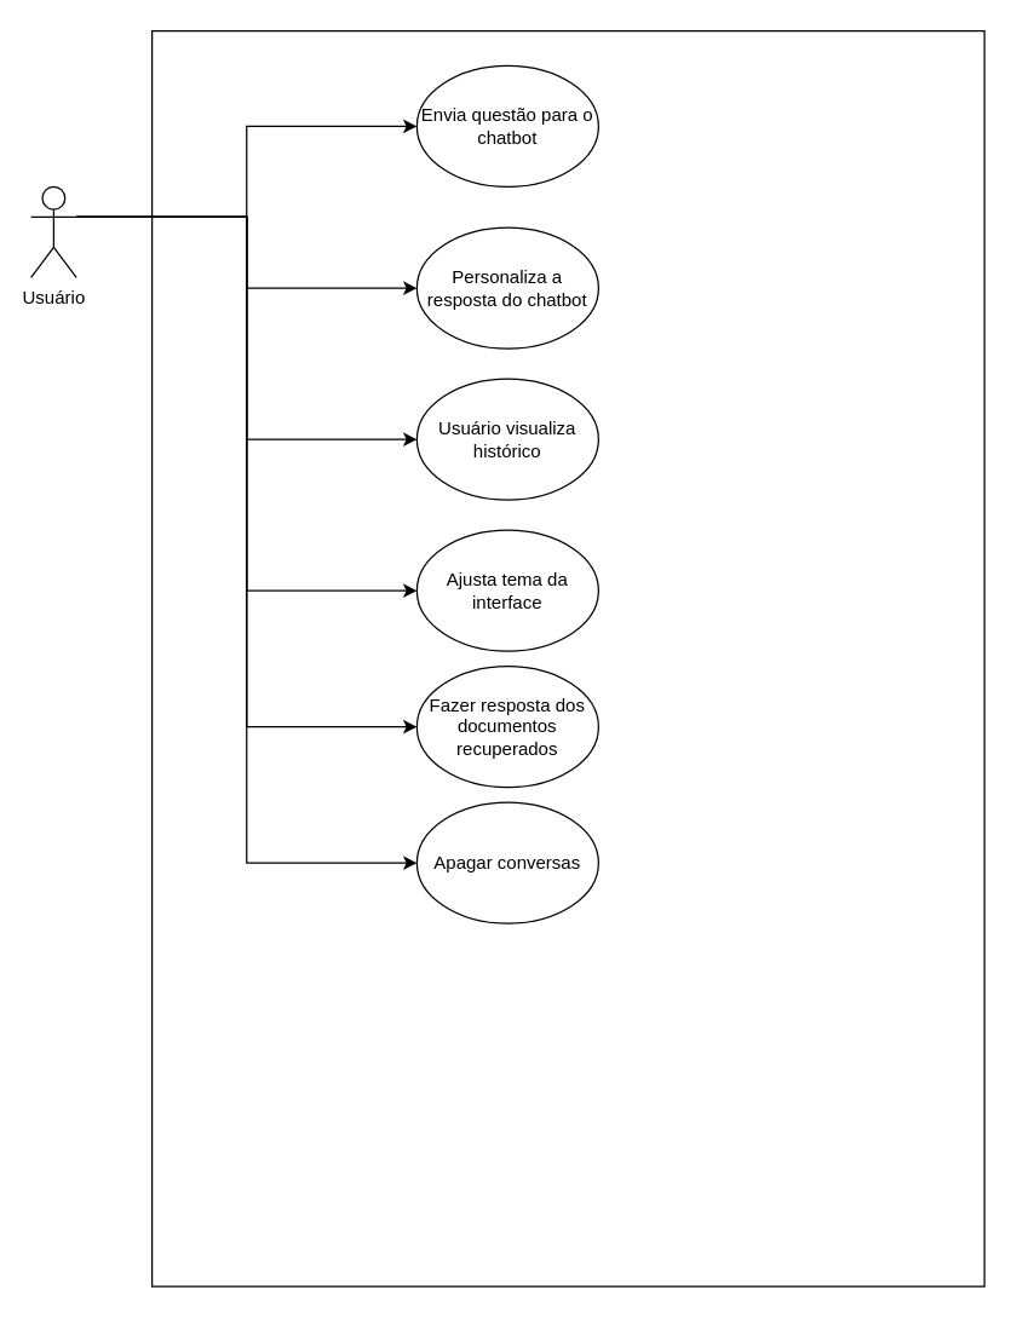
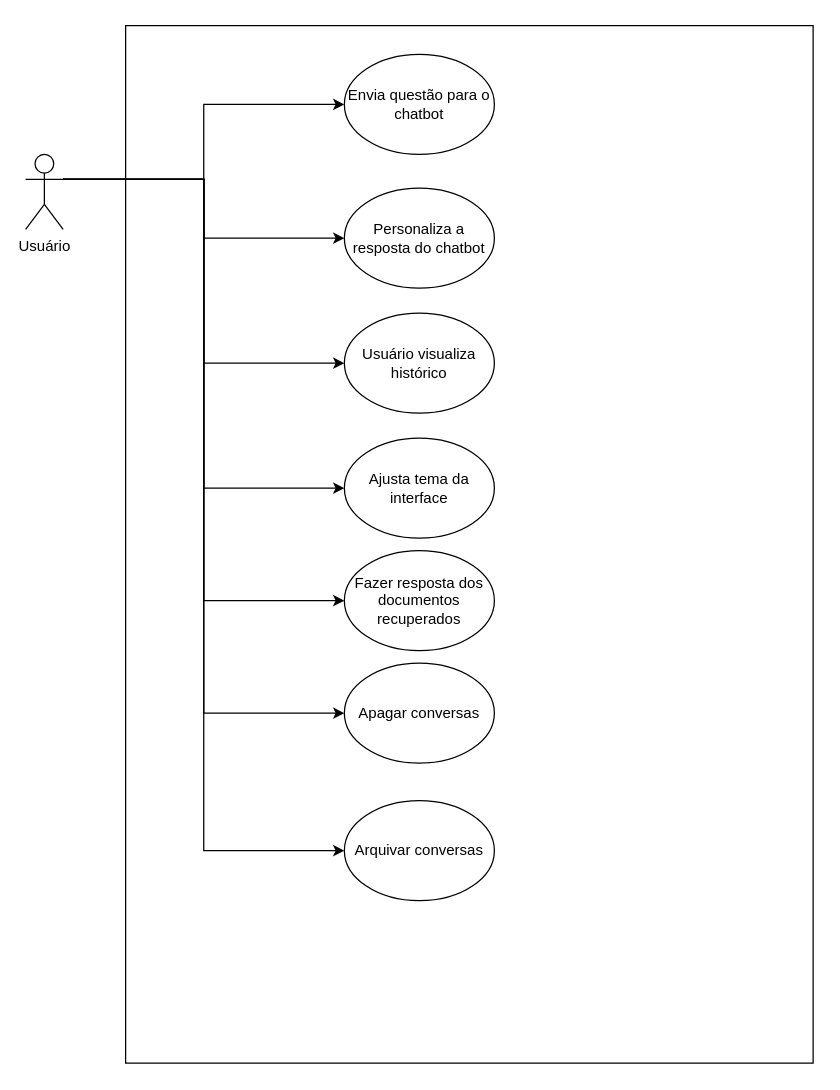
  <mxCell id="0" />
  <mxCell id="1" parent="0" />
  <mxCell id="2" value="Usuário" style="shape=umlActor;verticalLabelPosition=bottom;verticalAlign=top;html=1;outlineConnect=0;" parent="1" vertex="1"><mxGeometry x="20" y="123" width="30" height="60" as="geometry" /></mxCell>
  <mxCell id="3" value="" style="rounded=0;whiteSpace=wrap;html=1;" parent="1" vertex="1"><mxGeometry x="100" y="20" width="550" height="830" as="geometry" /></mxCell>
  <mxCell id="4" value="Envia questão para o chatbot" style="ellipse;whiteSpace=wrap;html=1;" parent="1" vertex="1"><mxGeometry x="275" y="43" width="120" height="80" as="geometry" /></mxCell>
  <mxCell id="5" value="" style="endArrow=classic;html=1;rounded=0;exitX=1;exitY=0.333;exitDx=0;exitDy=0;exitPerimeter=0;edgeStyle=orthogonalEdgeStyle;" parent="1" source="2" target="4" edge="1"><mxGeometry width="50" height="50" relative="1" as="geometry"><mxPoint x="330" y="330" as="sourcePoint" /><mxPoint x="380" y="280" as="targetPoint" /></mxGeometry></mxCell>
  <mxCell id="6" value="Personaliza a resposta do chatbot" style="ellipse;whiteSpace=wrap;html=1;" parent="1" vertex="1"><mxGeometry x="275" y="150" width="120" height="80" as="geometry" /></mxCell>
  <mxCell id="7" value="Usuário visualiza histórico" style="ellipse;whiteSpace=wrap;html=1;" parent="1" vertex="1"><mxGeometry x="275" y="250" width="120" height="80" as="geometry" /></mxCell>
  <mxCell id="8" value="Ajusta tema da interface" style="ellipse;whiteSpace=wrap;html=1;" parent="1" vertex="1"><mxGeometry x="275" y="350" width="120" height="80" as="geometry" /></mxCell>
  <mxCell id="9" value="" style="endArrow=classic;html=1;rounded=0;exitX=1;exitY=0.333;exitDx=0;exitDy=0;exitPerimeter=0;edgeStyle=orthogonalEdgeStyle;" parent="1" source="2" target="6" edge="1"><mxGeometry width="50" height="50" relative="1" as="geometry"><mxPoint x="50" y="162" as="sourcePoint" /><mxPoint x="380" y="360" as="targetPoint" /></mxGeometry></mxCell>
  <mxCell id="10" value="" style="endArrow=classic;html=1;rounded=0;exitX=1;exitY=0.333;exitDx=0;exitDy=0;exitPerimeter=0;entryX=0;entryY=0.5;entryDx=0;entryDy=0;edgeStyle=orthogonalEdgeStyle;" parent="1" source="2" target="7" edge="1"><mxGeometry width="50" height="50" relative="1" as="geometry"><mxPoint x="330" y="410" as="sourcePoint" /><mxPoint x="380" y="360" as="targetPoint" /></mxGeometry></mxCell>
  <mxCell id="11" value="" style="endArrow=classic;html=1;rounded=0;exitX=1;exitY=0.333;exitDx=0;exitDy=0;exitPerimeter=0;entryX=0;entryY=0.5;entryDx=0;entryDy=0;edgeStyle=orthogonalEdgeStyle;" parent="1" source="2" target="8" edge="1"><mxGeometry width="50" height="50" relative="1" as="geometry"><mxPoint x="370" y="410" as="sourcePoint" /><mxPoint x="420" y="360" as="targetPoint" /></mxGeometry></mxCell>
  <mxCell id="12" value="Fazer resposta dos documentos recuperados" style="ellipse;whiteSpace=wrap;html=1;" vertex="1" parent="1"><mxGeometry x="275" y="440" width="120" height="80" as="geometry" /></mxCell>
  <mxCell id="13" value="Apagar conversas" style="ellipse;whiteSpace=wrap;html=1;" vertex="1" parent="1"><mxGeometry x="275" y="530" width="120" height="80" as="geometry" /></mxCell>
+ <mxCell id="14" value="Arquivar conversas" style="ellipse;whiteSpace=wrap;html=1;" vertex="1" parent="1"><mxGeometry x="275" y="640" width="120" height="80" as="geometry" /></mxCell>
  <mxCell id="15" style="rounded=0;orthogonalLoop=1;jettySize=auto;html=1;exitX=1;exitY=0.333;exitDx=0;exitDy=0;exitPerimeter=0;entryX=0;entryY=0.5;entryDx=0;entryDy=0;edgeStyle=orthogonalEdgeStyle;" edge="1" parent="1" source="2" target="12"><mxGeometry relative="1" as="geometry"><mxPoint x="50" y="440" as="targetPoint" /></mxGeometry></mxCell>
  <mxCell id="16" style="edgeStyle=orthogonalEdgeStyle;rounded=0;orthogonalLoop=1;jettySize=auto;html=1;exitX=1;exitY=0.333;exitDx=0;exitDy=0;exitPerimeter=0;entryX=0;entryY=0.5;entryDx=0;entryDy=0;" edge="1" parent="1" source="2" target="13"><mxGeometry relative="1" as="geometry" /></mxCell>
+ <mxCell id="17" style="edgeStyle=orthogonalEdgeStyle;rounded=0;orthogonalLoop=1;jettySize=auto;html=1;exitX=1;exitY=0.333;exitDx=0;exitDy=0;exitPerimeter=0;entryX=0;entryY=0.5;entryDx=0;entryDy=0;" edge="1" parent="1" source="2" target="14"><mxGeometry relative="1" as="geometry" /></mxCell>
